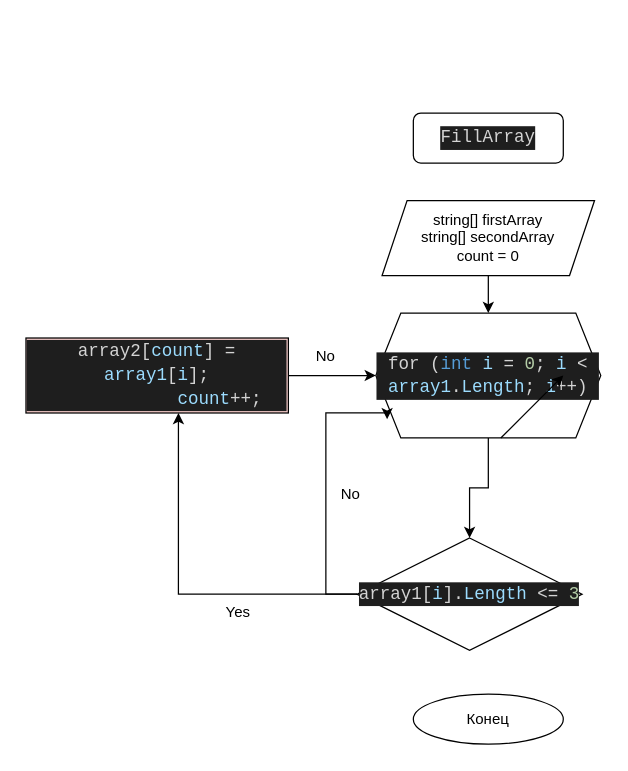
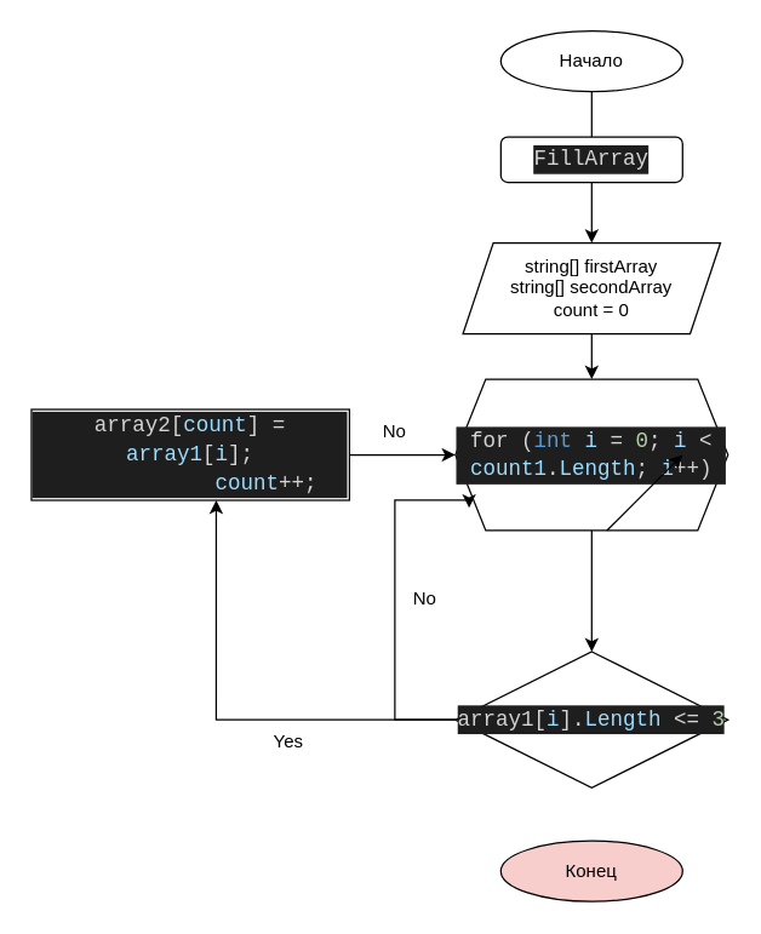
  <mxCell id="0" />
  <mxCell id="1" parent="0" />
- <mxCell id="4" value="&lt;div style=&quot;color: rgb(212, 212, 212); background-color: rgb(30, 30, 30); font-family: Consolas, &amp;quot;Courier New&amp;quot;, monospace; font-size: 14px; line-height: 19px;&quot;&gt;&lt;div style=&quot;line-height: 19px;&quot;&gt;FillArray&lt;/div&gt;&lt;/div&gt;" style="rounded=1;whiteSpace=wrap;html=1;" vertex="1" parent="1"><mxGeometry x="330" y="90" width="120" height="40" as="geometry" /></mxCell>
+ <mxCell id="2" value="" style="edgeStyle=orthogonalEdgeStyle;rounded=0;orthogonalLoop=1;jettySize=auto;html=1;" edge="1" parent="1" source="3" target="6"><mxGeometry relative="1" as="geometry" /></mxCell>
+ <mxCell id="3" value="Начало" style="ellipse;whiteSpace=wrap;html=1;" vertex="1" parent="1"><mxGeometry x="330" y="20" width="120" height="40" as="geometry" /></mxCell>
+ <mxCell id="4" value="&lt;div style=&quot;color: rgb(212, 212, 212); background-color: rgb(30, 30, 30); font-family: Consolas, &amp;quot;Courier New&amp;quot;, monospace; font-size: 14px; line-height: 19px;&quot;&gt;&lt;div style=&quot;line-height: 19px;&quot;&gt;FillArray&lt;/div&gt;&lt;/div&gt;" style="rounded=1;whiteSpace=wrap;html=1;" vertex="1" parent="1"><mxGeometry x="330" y="90" width="120" height="30" as="geometry" /></mxCell>
  <mxCell id="5" value="" style="edgeStyle=orthogonalEdgeStyle;rounded=0;orthogonalLoop=1;jettySize=auto;html=1;" edge="1" parent="1" source="6" target="8"><mxGeometry relative="1" as="geometry" /></mxCell>
  <mxCell id="6" value="string[] firstArray&lt;br&gt;string[] secondArray&lt;br&gt;count = 0" style="shape=parallelogram;perimeter=parallelogramPerimeter;whiteSpace=wrap;html=1;fixedSize=1;" vertex="1" parent="1"><mxGeometry x="305" y="160" width="170" height="60" as="geometry" /></mxCell>
  <mxCell id="7" value="" style="edgeStyle=orthogonalEdgeStyle;rounded=0;orthogonalLoop=1;jettySize=auto;html=1;" edge="1" parent="1" source="8" target="10"><mxGeometry relative="1" as="geometry" /></mxCell>
- <mxCell id="8" value="&lt;div style=&quot;color: rgb(212, 212, 212); background-color: rgb(30, 30, 30); font-family: Consolas, &amp;quot;Courier New&amp;quot;, monospace; font-size: 14px; line-height: 19px;&quot;&gt;for (&lt;span style=&quot;color: #569cd6;&quot;&gt;int&lt;/span&gt; &lt;span style=&quot;color: #9cdcfe;&quot;&gt;i&lt;/span&gt; = &lt;span style=&quot;color: #b5cea8;&quot;&gt;0&lt;/span&gt;; &lt;span style=&quot;color: #9cdcfe;&quot;&gt;i&lt;/span&gt; &amp;lt; &lt;span style=&quot;color: #9cdcfe;&quot;&gt;array1&lt;/span&gt;.&lt;span style=&quot;color: #9cdcfe;&quot;&gt;Length&lt;/span&gt;; &lt;span style=&quot;color: #9cdcfe;&quot;&gt;i&lt;/span&gt;++)&lt;/div&gt;" style="shape=hexagon;perimeter=hexagonPerimeter2;whiteSpace=wrap;html=1;fixedSize=1;" vertex="1" parent="1"><mxGeometry x="300" y="250" width="180" height="100" as="geometry" /></mxCell>
+ <mxCell id="8" value="&lt;div style=&quot;color: rgb(212, 212, 212); background-color: rgb(30, 30, 30); font-family: Consolas, &amp;quot;Courier New&amp;quot;, monospace; font-size: 14px; line-height: 19px;&quot;&gt;for (&lt;span style=&quot;color: #569cd6;&quot;&gt;int&lt;/span&gt; &lt;span style=&quot;color: #9cdcfe;&quot;&gt;i&lt;/span&gt; = &lt;span style=&quot;color: #b5cea8;&quot;&gt;0&lt;/span&gt;; &lt;span style=&quot;color: #9cdcfe;&quot;&gt;i&lt;/span&gt; &amp;lt; &lt;span style=&quot;color: #9cdcfe;&quot;&gt;count1&lt;/span&gt;.&lt;span style=&quot;color: #9cdcfe;&quot;&gt;Length&lt;/span&gt;; &lt;span style=&quot;color: #9cdcfe;&quot;&gt;i&lt;/span&gt;++)&lt;/div&gt;" style="shape=hexagon;perimeter=hexagonPerimeter2;whiteSpace=wrap;html=1;fixedSize=1;" vertex="1" parent="1"><mxGeometry x="300" y="250" width="180" height="100" as="geometry" /></mxCell>
  <mxCell id="9" value="" style="edgeStyle=orthogonalEdgeStyle;rounded=0;orthogonalLoop=1;jettySize=auto;html=1;entryX=0.581;entryY=1;entryDx=0;entryDy=0;entryPerimeter=0;" edge="1" parent="1" source="10" target="12"><mxGeometry relative="1" as="geometry"><mxPoint x="170" y="475" as="targetPoint" /></mxGeometry></mxCell>
- <mxCell id="10" value="&lt;div style=&quot;color: rgb(212, 212, 212); background-color: rgb(30, 30, 30); font-family: Consolas, &amp;quot;Courier New&amp;quot;, monospace; font-size: 14px; line-height: 19px;&quot;&gt;array1[&lt;span style=&quot;color: #9cdcfe;&quot;&gt;i&lt;/span&gt;].&lt;span style=&quot;color: #9cdcfe;&quot;&gt;Length&lt;/span&gt; &amp;lt;= &lt;span style=&quot;color: #b5cea8;&quot;&gt;3&lt;/span&gt;&lt;/div&gt;" style="rhombus;whiteSpace=wrap;html=1;" vertex="1" parent="1"><mxGeometry x="285" y="430" width="180" height="90" as="geometry" /></mxCell>
+ <mxCell id="10" value="&lt;div style=&quot;color: rgb(212, 212, 212); background-color: rgb(30, 30, 30); font-family: Consolas, &amp;quot;Courier New&amp;quot;, monospace; font-size: 14px; line-height: 19px;&quot;&gt;array1[&lt;span style=&quot;color: #9cdcfe;&quot;&gt;i&lt;/span&gt;].&lt;span style=&quot;color: #9cdcfe;&quot;&gt;Length&lt;/span&gt; &amp;lt;= &lt;span style=&quot;color: #b5cea8;&quot;&gt;3&lt;/span&gt;&lt;/div&gt;" style="rhombus;whiteSpace=wrap;html=1;" vertex="1" parent="1"><mxGeometry x="300" y="430" width="180" height="90" as="geometry" /></mxCell>
  <mxCell id="11" value="" style="edgeStyle=orthogonalEdgeStyle;rounded=0;orthogonalLoop=1;jettySize=auto;html=1;" edge="1" parent="1" source="12" target="8"><mxGeometry relative="1" as="geometry" /></mxCell>
- <mxCell id="12" value="&lt;div style=&quot;color: rgb(212, 212, 212); background-color: rgb(30, 30, 30); font-family: Consolas, &amp;quot;Courier New&amp;quot;, monospace; font-size: 14px; line-height: 19px;&quot;&gt;&lt;div&gt;array2[&lt;span style=&quot;color: #9cdcfe;&quot;&gt;count&lt;/span&gt;] = &lt;span style=&quot;color: #9cdcfe;&quot;&gt;array1&lt;/span&gt;[&lt;span style=&quot;color: #9cdcfe;&quot;&gt;i&lt;/span&gt;];&lt;/div&gt;&lt;div&gt;&amp;nbsp; &amp;nbsp; &amp;nbsp; &amp;nbsp; &amp;nbsp; &amp;nbsp; &lt;span style=&quot;color: #9cdcfe;&quot;&gt;count&lt;/span&gt;++;&lt;/div&gt;&lt;/div&gt;" style="rounded=0;whiteSpace=wrap;html=1;fillColor=#f8cecc;" vertex="1" parent="1"><mxGeometry x="20" y="270" width="210" height="60" as="geometry" /></mxCell>
+ <mxCell id="12" value="&lt;div style=&quot;color: rgb(212, 212, 212); background-color: rgb(30, 30, 30); font-family: Consolas, &amp;quot;Courier New&amp;quot;, monospace; font-size: 14px; line-height: 19px;&quot;&gt;&lt;div&gt;array2[&lt;span style=&quot;color: #9cdcfe;&quot;&gt;count&lt;/span&gt;] = &lt;span style=&quot;color: #9cdcfe;&quot;&gt;array1&lt;/span&gt;[&lt;span style=&quot;color: #9cdcfe;&quot;&gt;i&lt;/span&gt;];&lt;/div&gt;&lt;div&gt;&amp;nbsp; &amp;nbsp; &amp;nbsp; &amp;nbsp; &amp;nbsp; &amp;nbsp; &lt;span style=&quot;color: #9cdcfe;&quot;&gt;count&lt;/span&gt;++;&lt;/div&gt;&lt;/div&gt;" style="rounded=0;whiteSpace=wrap;html=1;" vertex="1" parent="1"><mxGeometry x="20" y="270" width="210" height="60" as="geometry" /></mxCell>
  <mxCell id="13" value="" style="endArrow=classic;html=1;rounded=0;" edge="1" parent="1"><mxGeometry width="50" height="50" relative="1" as="geometry"><mxPoint x="400" y="350" as="sourcePoint" /><mxPoint x="450" y="300" as="targetPoint" /></mxGeometry></mxCell>
  <mxCell id="14" value="Yes" style="text;html=1;strokeColor=none;fillColor=none;align=center;verticalAlign=middle;whiteSpace=wrap;rounded=0;" vertex="1" parent="1"><mxGeometry x="160" y="475" width="60" height="30" as="geometry" /></mxCell>
  <mxCell id="15" value="No" style="text;html=1;strokeColor=none;fillColor=none;align=center;verticalAlign=middle;whiteSpace=wrap;rounded=0;" vertex="1" parent="1"><mxGeometry x="230" y="270" width="60" height="30" as="geometry" /></mxCell>
  <mxCell id="16" value="" style="edgeStyle=orthogonalEdgeStyle;rounded=0;orthogonalLoop=1;jettySize=auto;html=1;exitX=0;exitY=0.5;exitDx=0;exitDy=0;entryX=0.05;entryY=0.85;entryDx=0;entryDy=0;entryPerimeter=0;" edge="1" parent="1" source="10" target="8"><mxGeometry relative="1" as="geometry"><mxPoint x="240" y="310" as="sourcePoint" /><mxPoint x="310" y="310" as="targetPoint" /><Array as="points"><mxPoint x="260" y="475" /><mxPoint x="260" y="330" /><mxPoint x="309" y="330" /></Array></mxGeometry></mxCell>
  <mxCell id="17" value="No" style="text;html=1;strokeColor=none;fillColor=none;align=center;verticalAlign=middle;whiteSpace=wrap;rounded=0;" vertex="1" parent="1"><mxGeometry x="250" y="380" width="60" height="30" as="geometry" /></mxCell>
- <mxCell id="18" value="Конец" style="ellipse;whiteSpace=wrap;html=1;" vertex="1" parent="1"><mxGeometry x="330" y="555" width="120" height="40" as="geometry" /></mxCell>
+ <mxCell id="18" value="Конец" style="ellipse;whiteSpace=wrap;html=1;fillColor=#f8cecc;" vertex="1" parent="1"><mxGeometry x="330" y="555" width="120" height="40" as="geometry" /></mxCell>
